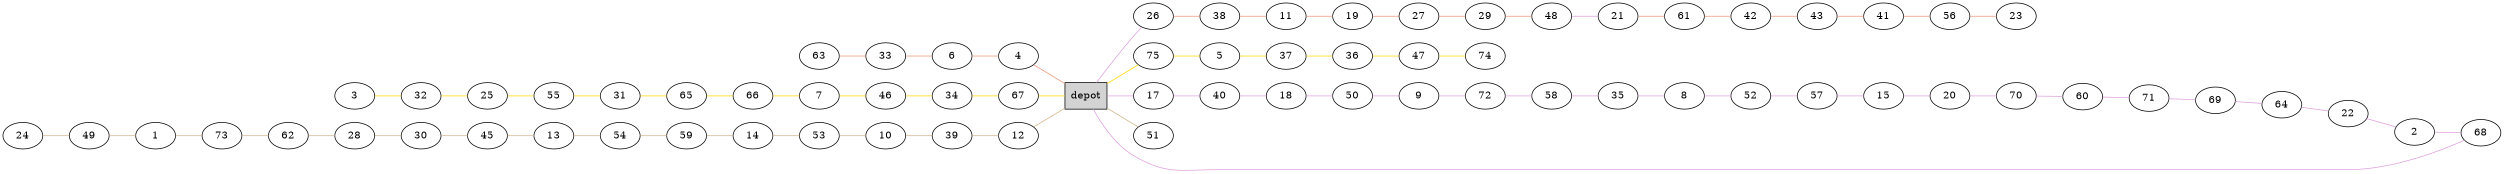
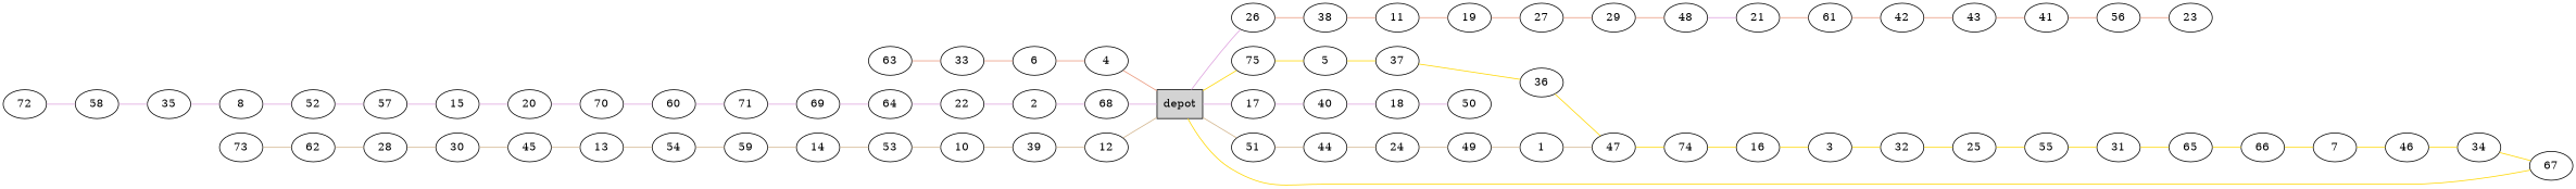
  graph {
    rankdir=LR
    node [shape=ellipse]
    edge [color=plum]
    n1 [label=depot shape=box style=filled]
    26
    75
    17
    51
    38
    5
    40
+   44
    11
    19
    27
    29
    48
    21
    61
    42
    43
    41
    56
    23
    63
    33
    6
    4
    37
    36
    47
    74
+   16
    3
    32
    25
    55
    31
    65
    66
    7
    46
    34
    67
    18
    50
-   9
    72
    58
    35
    8
    52
    57
    15
    20
    70
    60
    71
    69
    64
    22
    2
    68
    24
    49
    1
    73
    62
    28
    30
    45
    13
    54
    59
    14
    53
    10
    39
    12
    n1 -- 26
    n1 -- 75 [color=gold]
    n1 -- 17
    n1 -- 51 [color=tan]
    26 -- 38 [color=darksalmon]
    75 -- 5 [color=gold]
    17 -- 40
+   51 -- 44 [color=tan]
    38 -- 11 [color=darksalmon]
    5 -- 37 [color=gold]
    40 -- 18
+   44 -- 24 [color=tan]
    11 -- 19 [color=darksalmon]
    19 -- 27 [color=darksalmon]
    27 -- 29 [color=darksalmon]
    29 -- 48 [color=darksalmon]
    48 -- 21
    21 -- 61 [color=darksalmon]
    61 -- 42 [color=darksalmon]
    42 -- 43 [color=darksalmon]
    43 -- 41 [color=darksalmon]
    41 -- 56 [color=darksalmon]
    56 -- 23 [color=darksalmon]
    63 -- 33 [color=darksalmon]
    33 -- 6 [color=darksalmon]
    6 -- 4 [color=darksalmon]
    4 -- n1 [color=darksalmon]
    37 -- 36 [color=gold]
    36 -- 47 [color=gold]
    47 -- 74 [color=gold]
+   74 -- 16 [color=gold]
+   16 -- 3 [color=gold]
    3 -- 32 [color=gold]
    32 -- 25 [color=gold]
    25 -- 55 [color=gold]
    55 -- 31 [color=gold]
    31 -- 65 [color=gold]
    65 -- 66 [color=gold]
    66 -- 7 [color=gold]
    7 -- 46 [color=gold]
    46 -- 34 [color=gold]
    34 -- 67 [color=gold]
    67 -- n1 [color=gold]
    18 -- 50
-   50 -- 9
-   9 -- 72
    72 -- 58
    58 -- 35
    35 -- 8
    8 -- 52
    52 -- 57
    57 -- 15
    15 -- 20
    20 -- 70
    70 -- 60
    60 -- 71
    71 -- 69
    69 -- 64
    64 -- 22
    22 -- 2
    2 -- 68
    68 -- n1
    24 -- 49 [color=tan]
    49 -- 1 [color=tan]
-   1 -- 73 [color=tan]
+   1 -- 47 [color=tan]
    73 -- 62 [color=tan]
    62 -- 28 [color=tan]
    28 -- 30 [color=tan]
    30 -- 45 [color=tan]
    45 -- 13 [color=tan]
    13 -- 54 [color=tan]
    54 -- 59 [color=tan]
    59 -- 14 [color=tan]
    14 -- 53 [color=tan]
    53 -- 10 [color=tan]
    10 -- 39 [color=tan]
    39 -- 12 [color=tan]
    12 -- n1 [color=tan]
  }
